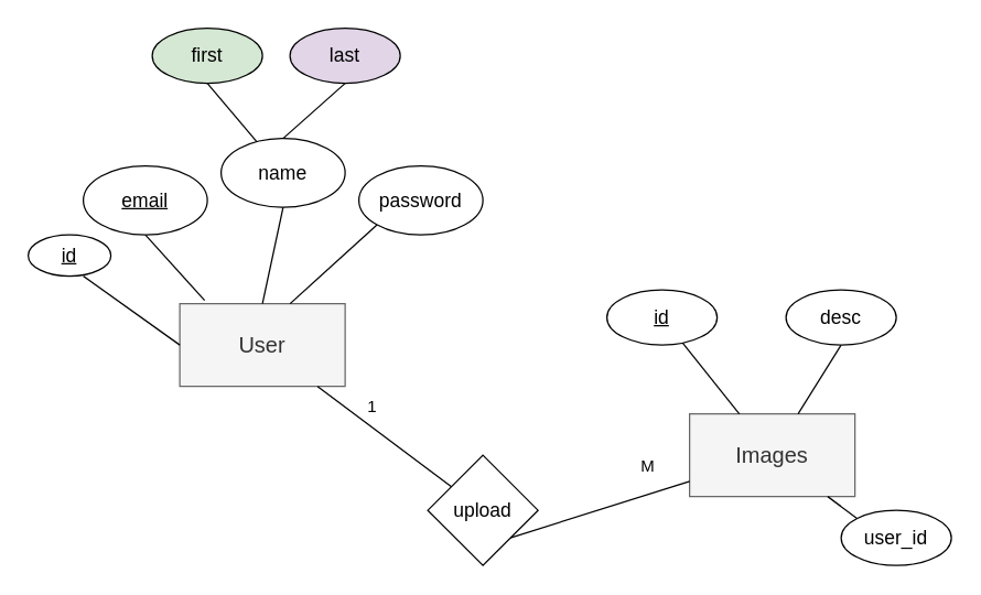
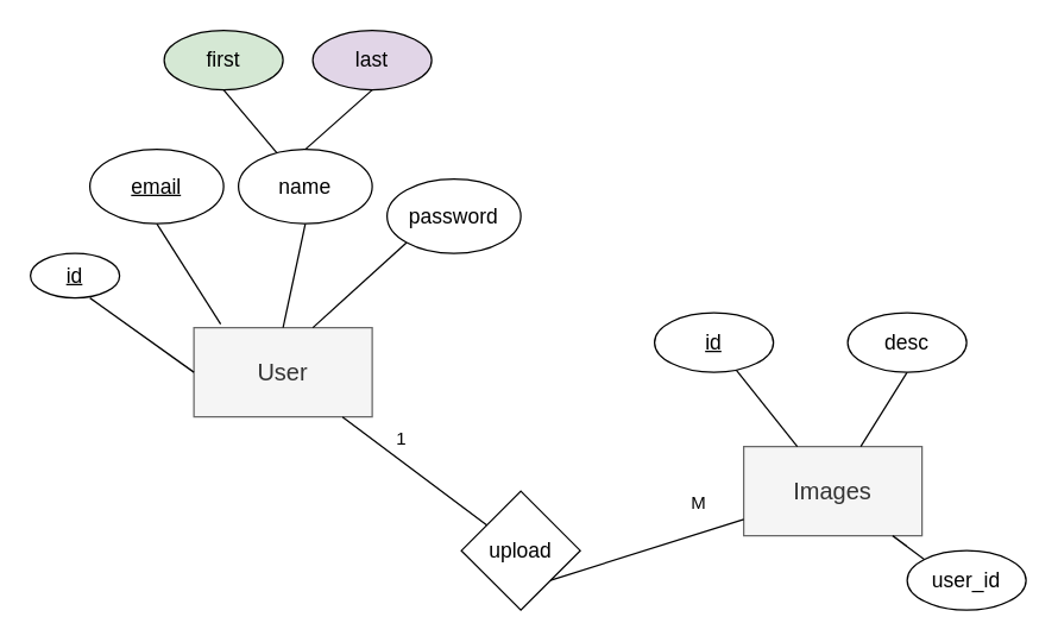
  <mxCell id="0" />
  <mxCell id="1" parent="0" />
  <mxCell id="2" value="&lt;font style=&quot;font-size: 16px;&quot;&gt;User&lt;/font&gt;" style="rounded=0;whiteSpace=wrap;html=1;fillColor=#f5f5f5;fontColor=#333333;strokeColor=#666666;" parent="1" vertex="1"><mxGeometry x="130" y="220" width="120" height="60" as="geometry" /></mxCell>
  <mxCell id="3" value="&lt;font style=&quot;font-size: 16px;&quot;&gt;Images&lt;/font&gt;" style="rounded=0;whiteSpace=wrap;html=1;fillColor=#f5f5f5;fontColor=#333333;strokeColor=#666666;" parent="1" vertex="1"><mxGeometry x="500" y="300" width="120" height="60" as="geometry" /></mxCell>
  <mxCell id="4" value="" style="endArrow=none;html=1;exitX=0.5;exitY=0;exitDx=0;exitDy=0;entryX=0.5;entryY=1;entryDx=0;entryDy=0;" parent="1" source="2" target="7" edge="1"><mxGeometry width="50" height="50" relative="1" as="geometry"><mxPoint x="60" y="180" as="sourcePoint" /><mxPoint x="40" y="120" as="targetPoint" /></mxGeometry></mxCell>
  <mxCell id="5" value="" style="endArrow=none;html=1;entryX=0.5;entryY=1;entryDx=0;entryDy=0;exitX=0.15;exitY=-0.04;exitDx=0;exitDy=0;exitPerimeter=0;" parent="1" source="2" target="8" edge="1"><mxGeometry width="50" height="50" relative="1" as="geometry"><mxPoint x="120" y="180" as="sourcePoint" /><mxPoint x="120" y="110" as="targetPoint" /></mxGeometry></mxCell>
  <mxCell id="6" value="" style="endArrow=none;html=1;entryX=0;entryY=1;entryDx=0;entryDy=0;exitX=0.667;exitY=0;exitDx=0;exitDy=0;exitPerimeter=0;" parent="1" source="2" target="9" edge="1"><mxGeometry width="50" height="50" relative="1" as="geometry"><mxPoint x="143" y="177" as="sourcePoint" /><mxPoint x="200" y="120" as="targetPoint" /></mxGeometry></mxCell>
  <mxCell id="7" value="&lt;font style=&quot;font-size: 14px;&quot;&gt;name&lt;/font&gt;" style="ellipse;whiteSpace=wrap;html=1;" parent="1" vertex="1"><mxGeometry x="160" y="100" width="90" height="50" as="geometry" /></mxCell>
- <mxCell id="8" value="&lt;font style=&quot;font-size: 14px;&quot;&gt;&lt;u&gt;email&lt;/u&gt;&lt;/font&gt;" style="ellipse;whiteSpace=wrap;html=1;" parent="1" vertex="1"><mxGeometry x="60" y="120" width="90" height="50" as="geometry" /></mxCell>
+ <mxCell id="8" value="&lt;font style=&quot;font-size: 14px;&quot;&gt;&lt;u&gt;email&lt;/u&gt;&lt;/font&gt;" style="ellipse;whiteSpace=wrap;html=1;" parent="1" vertex="1"><mxGeometry x="60" y="100" width="90" height="50" as="geometry" /></mxCell>
  <mxCell id="9" value="password" style="ellipse;whiteSpace=wrap;html=1;fontSize=14;" parent="1" vertex="1"><mxGeometry x="260" y="120" width="90" height="50" as="geometry" /></mxCell>
  <mxCell id="10" value="" style="endArrow=none;html=1;entryX=0;entryY=0.5;entryDx=0;entryDy=0;exitX=0.667;exitY=1;exitDx=0;exitDy=0;exitPerimeter=0;" parent="1" source="11" target="2" edge="1"><mxGeometry width="50" height="50" relative="1" as="geometry"><mxPoint x="70" y="200" as="sourcePoint" /><mxPoint x="380" y="260" as="targetPoint" /></mxGeometry></mxCell>
  <mxCell id="11" value="&lt;u&gt;id&lt;/u&gt;" style="ellipse;whiteSpace=wrap;html=1;fontSize=14;" parent="1" vertex="1"><mxGeometry x="20" y="170" width="60" height="30" as="geometry" /></mxCell>
  <mxCell id="12" value="" style="endArrow=none;html=1;exitX=0.5;exitY=1;exitDx=0;exitDy=0;" parent="1" source="13" target="3" edge="1"><mxGeometry width="50" height="50" relative="1" as="geometry"><mxPoint x="550" y="240" as="sourcePoint" /><mxPoint x="390" y="270" as="targetPoint" /><Array as="points" /></mxGeometry></mxCell>
  <mxCell id="13" value="desc" style="ellipse;whiteSpace=wrap;html=1;fontSize=14;" parent="1" vertex="1"><mxGeometry x="570" y="210" width="80" height="40" as="geometry" /></mxCell>
  <mxCell id="14" value="" style="endArrow=none;html=1;entryX=0.682;entryY=0.95;entryDx=0;entryDy=0;entryPerimeter=0;" parent="1" source="3" target="15" edge="1"><mxGeometry width="50" height="50" relative="1" as="geometry"><mxPoint x="540" y="240" as="sourcePoint" /><mxPoint x="430" y="270" as="targetPoint" /></mxGeometry></mxCell>
  <mxCell id="15" value="&lt;u&gt;id&lt;/u&gt;" style="ellipse;whiteSpace=wrap;html=1;fontSize=14;" parent="1" vertex="1"><mxGeometry x="440" y="210" width="80" height="40" as="geometry" /></mxCell>
  <mxCell id="16" value="" style="endArrow=none;html=1;entryX=0.682;entryY=0.95;entryDx=0;entryDy=0;entryPerimeter=0;" parent="1" source="3" target="17" edge="1"><mxGeometry width="50" height="50" relative="1" as="geometry"><mxPoint x="700" y="330" as="sourcePoint" /><mxPoint x="675" y="430" as="targetPoint" /></mxGeometry></mxCell>
  <mxCell id="17" value="user_id" style="ellipse;whiteSpace=wrap;html=1;fontSize=14;" parent="1" vertex="1"><mxGeometry x="610" y="370" width="80" height="40" as="geometry" /></mxCell>
  <mxCell id="18" value="" style="endArrow=none;html=1;entryX=0.5;entryY=1;entryDx=0;entryDy=0;" parent="1" source="7" target="19" edge="1"><mxGeometry width="50" height="50" relative="1" as="geometry"><mxPoint x="175.56" y="100" as="sourcePoint" /><mxPoint x="225" y="49.27" as="targetPoint" /></mxGeometry></mxCell>
  <mxCell id="19" value="first" style="ellipse;whiteSpace=wrap;html=1;fontSize=14;fillColor=#d5e8d4;" parent="1" vertex="1"><mxGeometry x="110" y="20" width="80" height="40" as="geometry" /></mxCell>
  <mxCell id="20" value="" style="endArrow=none;html=1;entryX=0.5;entryY=1;entryDx=0;entryDy=0;exitX=0.5;exitY=0;exitDx=0;exitDy=0;" parent="1" source="7" target="21" edge="1"><mxGeometry width="50" height="50" relative="1" as="geometry"><mxPoint x="215.239" y="99.996" as="sourcePoint" /><mxPoint x="265" y="60.86" as="targetPoint" /></mxGeometry></mxCell>
  <mxCell id="21" value="last" style="ellipse;whiteSpace=wrap;html=1;fontSize=14;fillColor=#e1d5e7;" parent="1" vertex="1"><mxGeometry x="210" y="20" width="80" height="40" as="geometry" /></mxCell>
  <mxCell id="22" value="upload" style="rhombus;whiteSpace=wrap;html=1;fontSize=14;" parent="1" vertex="1"><mxGeometry x="310" y="330" width="80" height="80" as="geometry" /></mxCell>
  <mxCell id="23" value="" style="endArrow=none;html=1;" parent="1" source="2" target="22" edge="1"><mxGeometry width="50" height="50" relative="1" as="geometry"><mxPoint x="330" y="280" as="sourcePoint" /><mxPoint x="380" y="230" as="targetPoint" /></mxGeometry></mxCell>
  <mxCell id="24" value="" style="endArrow=none;html=1;exitX=1;exitY=1;exitDx=0;exitDy=0;" parent="1" source="22" target="3" edge="1"><mxGeometry width="50" height="50" relative="1" as="geometry"><mxPoint x="330" y="280" as="sourcePoint" /><mxPoint x="380" y="230" as="targetPoint" /></mxGeometry></mxCell>
  <mxCell id="25" value="1" style="text;strokeColor=none;align=center;fillColor=none;html=1;verticalAlign=middle;whiteSpace=wrap;rounded=0;" parent="1" vertex="1"><mxGeometry x="240" y="280" width="60" height="30" as="geometry" /></mxCell>
  <mxCell id="26" value="M" style="text;strokeColor=none;align=center;fillColor=none;html=1;verticalAlign=middle;whiteSpace=wrap;rounded=0;" parent="1" vertex="1"><mxGeometry x="440" y="330" width="60" height="15" as="geometry" /></mxCell>
